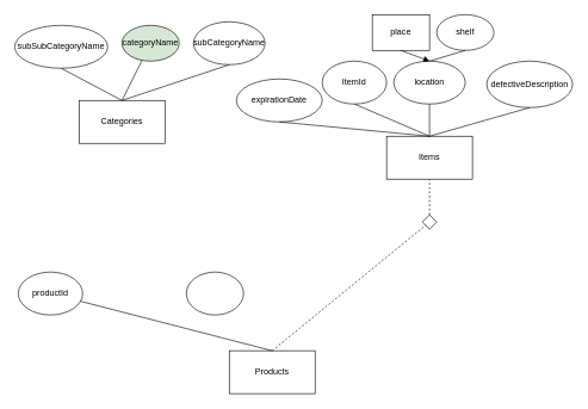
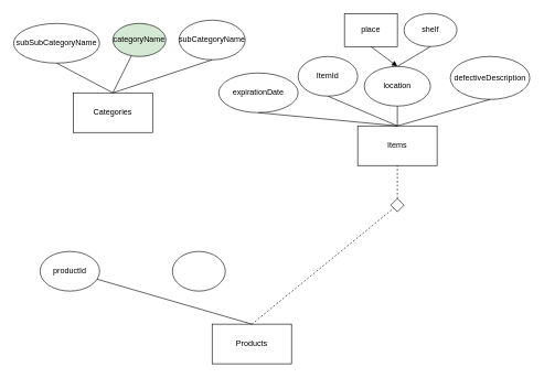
  <mxCell id="0" />
  <mxCell id="1" parent="0" />
  <mxCell id="2" value="&lt;span&gt;Categories&lt;/span&gt;" style="rounded=0;whiteSpace=wrap;html=1;" vertex="1" parent="1"><mxGeometry x="110" y="140" width="120" height="60" as="geometry" /></mxCell>
  <mxCell id="3" value="Products" style="rounded=0;whiteSpace=wrap;html=1;" vertex="1" parent="1"><mxGeometry x="320" y="490" width="120" height="60" as="geometry" /></mxCell>
  <mxCell id="4" value="Items" style="rounded=0;whiteSpace=wrap;html=1;" vertex="1" parent="1"><mxGeometry x="540" y="190" width="120" height="60" as="geometry" /></mxCell>
  <mxCell id="5" value="" style="endArrow=none;html=1;rounded=0;exitX=0.5;exitY=0;exitDx=0;exitDy=0;" edge="1" parent="1" source="2" target="6"><mxGeometry width="50" height="50" relative="1" as="geometry"><mxPoint x="130" y="90" as="sourcePoint" /><mxPoint x="170" y="60" as="targetPoint" /></mxGeometry></mxCell>
  <mxCell id="6" value="categoryName" style="ellipse;whiteSpace=wrap;html=1;fillColor=#d5e8d4;" vertex="1" parent="1"><mxGeometry x="170" y="35" width="80" height="50" as="geometry" /></mxCell>
  <mxCell id="7" value="subCategoryName" style="ellipse;whiteSpace=wrap;html=1;" vertex="1" parent="1"><mxGeometry x="270" y="30" width="100" height="60" as="geometry" /></mxCell>
  <mxCell id="8" value="" style="endArrow=none;html=1;rounded=0;entryX=0.5;entryY=1;entryDx=0;entryDy=0;exitX=0.5;exitY=0;exitDx=0;exitDy=0;" edge="1" parent="1" source="2" target="7"><mxGeometry width="50" height="50" relative="1" as="geometry"><mxPoint x="130" y="150" as="sourcePoint" /><mxPoint x="180" y="100" as="targetPoint" /></mxGeometry></mxCell>
  <mxCell id="9" value="subSubCategoryName" style="ellipse;whiteSpace=wrap;html=1;" vertex="1" parent="1"><mxGeometry x="20" y="35" width="130" height="60" as="geometry" /></mxCell>
  <mxCell id="10" value="" style="endArrow=none;html=1;rounded=0;entryX=0.5;entryY=1;entryDx=0;entryDy=0;exitX=0.5;exitY=0;exitDx=0;exitDy=0;" edge="1" parent="1" source="2" target="9"><mxGeometry width="50" height="50" relative="1" as="geometry"><mxPoint x="160" y="150" as="sourcePoint" /><mxPoint x="80" y="120" as="targetPoint" /></mxGeometry></mxCell>
  <mxCell id="11" value="" style="endArrow=none;html=1;rounded=0;exitX=0.5;exitY=0;exitDx=0;exitDy=0;" edge="1" parent="1" source="3" target="12"><mxGeometry width="50" height="50" relative="1" as="geometry"><mxPoint x="620" y="190" as="sourcePoint" /><mxPoint x="725" y="170" as="targetPoint" /></mxGeometry></mxCell>
- <mxCell id="12" value="productId" style="ellipse;whiteSpace=wrap;html=1;" vertex="1" parent="1"><mxGeometry x="25" y="380" width="90" height="60" as="geometry" /></mxCell>
- <mxCell id="13" value="location" style="ellipse;whiteSpace=wrap;html=1;" vertex="1" parent="1"><mxGeometry x="550" y="85" width="100" height="60" as="geometry" /></mxCell>
+ <mxCell id="12" value="productId" style="ellipse;whiteSpace=wrap;html=1;" vertex="1" parent="1"><mxGeometry x="60" y="380" width="90" height="60" as="geometry" /></mxCell>
+ <mxCell id="13" value="location" style="ellipse;whiteSpace=wrap;html=1;" vertex="1" parent="1"><mxGeometry x="550" y="100" width="100" height="60" as="geometry" /></mxCell>
  <mxCell id="14" value="" style="endArrow=none;html=1;rounded=0;exitX=0.5;exitY=0;exitDx=0;exitDy=0;entryX=0.5;entryY=1;entryDx=0;entryDy=0;" edge="1" parent="1" source="4" target="13"><mxGeometry width="50" height="50" relative="1" as="geometry"><mxPoint x="540" y="220" as="sourcePoint" /><mxPoint x="590" y="170" as="targetPoint" /></mxGeometry></mxCell>
  <mxCell id="15" value="ItemId" style="ellipse;whiteSpace=wrap;html=1;" vertex="1" parent="1"><mxGeometry x="450" y="85" width="90" height="60" as="geometry" /></mxCell>
  <mxCell id="16" value="" style="endArrow=none;html=1;rounded=0;exitX=0.5;exitY=1;exitDx=0;exitDy=0;entryX=0.5;entryY=0;entryDx=0;entryDy=0;" edge="1" parent="1" source="15" target="4"><mxGeometry width="50" height="50" relative="1" as="geometry"><mxPoint x="540" y="220" as="sourcePoint" /><mxPoint x="620" y="190" as="targetPoint" /></mxGeometry></mxCell>
  <mxCell id="17" value="place" style="whiteSpace=wrap;html=1;rounded=0;" vertex="1" parent="1"><mxGeometry x="520" y="20" width="80" height="50" as="geometry" /></mxCell>
  <mxCell id="18" value="shelf" style="ellipse;whiteSpace=wrap;html=1;" vertex="1" parent="1"><mxGeometry x="610" y="20" width="80" height="50" as="geometry" /></mxCell>
  <mxCell id="19" value="" style="endArrow=block;html=1;rounded=0;exitX=0.5;exitY=1;exitDx=0;exitDy=0;entryX=0.5;entryY=0;entryDx=0;entryDy=0;" edge="1" parent="1" source="17" target="13"><mxGeometry width="50" height="50" relative="1" as="geometry"><mxPoint x="550" y="160" as="sourcePoint" /><mxPoint x="600" y="110" as="targetPoint" /></mxGeometry></mxCell>
  <mxCell id="20" value="" style="endArrow=none;html=1;rounded=0;entryX=0.5;entryY=1;entryDx=0;entryDy=0;exitX=0.5;exitY=0;exitDx=0;exitDy=0;" edge="1" parent="1" source="13" target="18"><mxGeometry width="50" height="50" relative="1" as="geometry"><mxPoint x="550" y="160" as="sourcePoint" /><mxPoint x="600" y="110" as="targetPoint" /></mxGeometry></mxCell>
  <mxCell id="21" value="" style="endArrow=none;dashed=1;html=1;rounded=0;exitX=0.5;exitY=0;exitDx=0;exitDy=0;" edge="1" parent="1" source="3" target="22"><mxGeometry width="50" height="50" relative="1" as="geometry"><mxPoint x="530" y="310" as="sourcePoint" /><mxPoint x="600" y="310" as="targetPoint" /></mxGeometry></mxCell>
  <mxCell id="22" value="" style="rhombus;whiteSpace=wrap;html=1;" vertex="1" parent="1"><mxGeometry x="590" y="300" width="20" height="20" as="geometry" /></mxCell>
  <mxCell id="23" value="" style="endArrow=none;dashed=1;html=1;rounded=0;exitX=0.5;exitY=0;exitDx=0;exitDy=0;entryX=0.5;entryY=1;entryDx=0;entryDy=0;" edge="1" parent="1" source="22" target="4"><mxGeometry width="50" height="50" relative="1" as="geometry"><mxPoint x="530" y="310" as="sourcePoint" /><mxPoint x="580" y="260" as="targetPoint" /></mxGeometry></mxCell>
  <mxCell id="24" value="defectiveDescription" style="ellipse;whiteSpace=wrap;html=1;" vertex="1" parent="1"><mxGeometry x="680" y="85" width="120" height="65" as="geometry" /></mxCell>
  <mxCell id="25" value="" style="endArrow=none;html=1;rounded=0;exitX=0.5;exitY=0;exitDx=0;exitDy=0;entryX=0.5;entryY=1;entryDx=0;entryDy=0;" edge="1" parent="1" source="4" target="24"><mxGeometry width="50" height="50" relative="1" as="geometry"><mxPoint x="690" y="200" as="sourcePoint" /><mxPoint x="740" y="150" as="targetPoint" /></mxGeometry></mxCell>
  <mxCell id="26" value="expirationDate" style="ellipse;whiteSpace=wrap;html=1;" vertex="1" parent="1"><mxGeometry x="330" y="110" width="120" height="60" as="geometry" /></mxCell>
  <mxCell id="27" value="" style="endArrow=none;html=1;rounded=0;entryX=0.5;entryY=1;entryDx=0;entryDy=0;exitX=0.5;exitY=0;exitDx=0;exitDy=0;" edge="1" parent="1" source="4" target="26"><mxGeometry width="50" height="50" relative="1" as="geometry"><mxPoint x="580" y="220" as="sourcePoint" /><mxPoint x="630" y="170" as="targetPoint" /></mxGeometry></mxCell>
  <mxCell id="28" value="" style="ellipse;whiteSpace=wrap;html=1;" vertex="1" parent="1"><mxGeometry x="260" y="380" width="80" height="60" as="geometry" /></mxCell>
